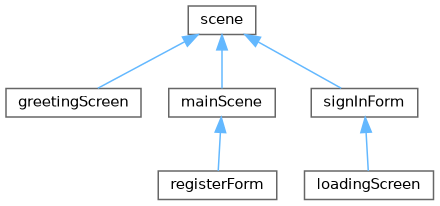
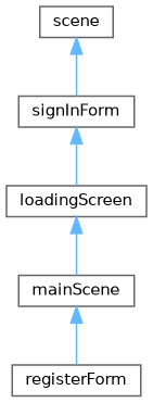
  digraph {
    rankdir=TB
    node [color=grey40 fillcolor=white fontname=Helvetica fontsize=10 shape=box style=filled]
    edge [color=steelblue1 dir=back fontname=Helvetica fontsize=10 labelfontname=Helvetica labelfontsize=10 style=solid]
    n1 [height=0.2 label=scene width=0.4]
-   n2 [height=0.2 label=greetingScreen width=0.4]
    n3 [height=0.2 label=mainScene width=0.4]
    n4 [height=0.2 label=signInForm width=0.4]
    n5 [height=0.2 label=loadingScreen width=0.4]
    n6 [height=0.2 label=registerForm width=0.4]
-   n1 -> n2
-   n1 -> n3
+   n5 -> n3
    n1 -> n4
    n3 -> n6
    n4 -> n5
  }
